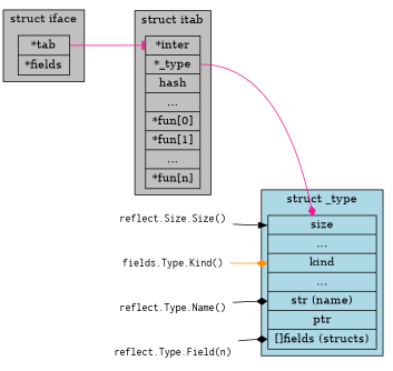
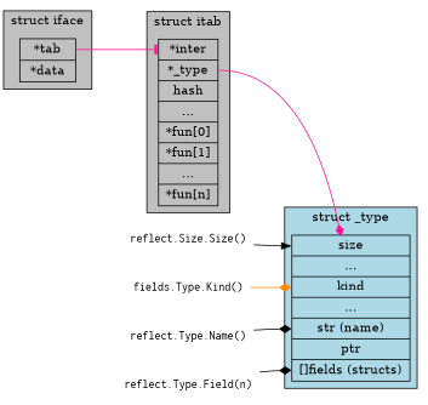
  digraph {
    rankdir=LR
    node [shape=none fontname=courier]
    edge [arrowhead=diamond color=black]
-   n1 [label=" <iftab> *tab  | <data> *fields " shape=record fontname=""]
+   n1 [label=" <iftab> *tab  | <data> *data " shape=record fontname=""]
    n2 [label=" <itab> *inter  | <type> *_type | hash | ... | *fun[0] | *fun[1] | ... | *fun[n] " shape=record fontname=""]
    n3 [label=" <size> size | ... | <kind> kind | ...| <name> str (name) | ptr | <fields> []fields (structs)" shape=record fontname=""]
    n4 [label="fields.Type.Kind()"]
    n5 [label="reflect.Size.Size()"]
    "reflect.Type.Name()"
    "reflect.Type.Field(n)"
    subgraph sub_1 {
      subgraph cluster_2 {
        bgcolor=grey
        label="struct iface"
        n1
      }
      subgraph cluster_3 {
        bgcolor=grey
        label="struct itab"
        n2
      }
      subgraph cluster_4 {
        bgcolor=lightblue
        label="struct _type"
        n3
      }
    }
    n1 -> n2 [arrowhead=tee color=deeppink headport=itab tailport=iftab]
    n2 -> n3 [color=deeppink tailport=type]
    n4 -> n3 [color=darkorange headport=kind]
    n5 -> n3 [arrowhead=normal headport=size]
    "reflect.Type.Name()" -> n3 [headport=name]
    "reflect.Type.Field(n)" -> n3 [headport=fields]
  }
